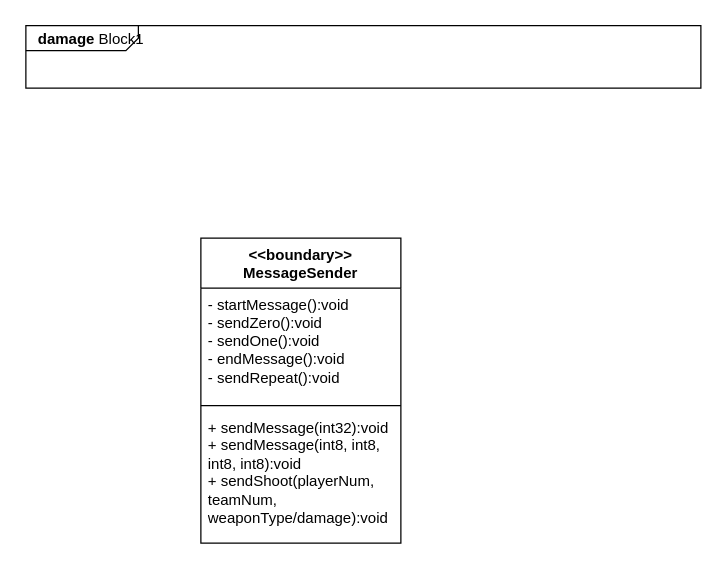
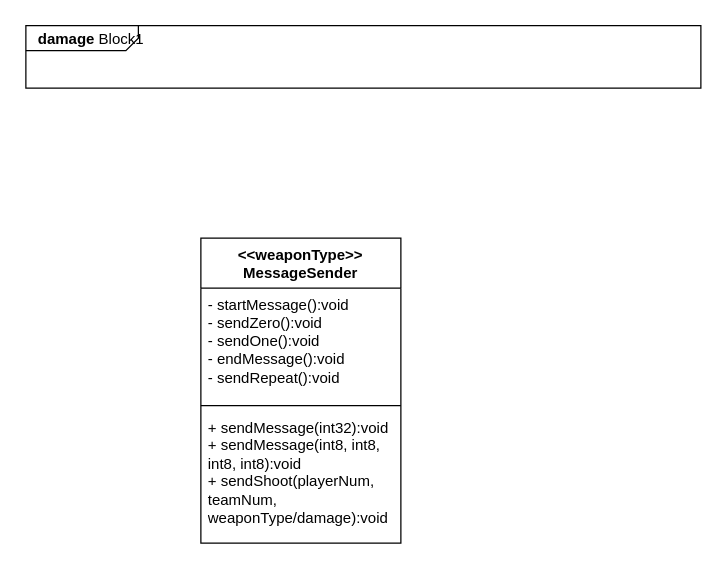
  <mxCell id="0" />
  <mxCell id="1" parent="0" />
  <mxCell id="2" value="&lt;p style=&quot;margin:0px;margin-top:4px;margin-left:10px;text-align:left;&quot;&gt;&lt;b&gt;damage&lt;/b&gt;   Block1&lt;/p&gt;" style="html=1;shape=mxgraph.sysml.package;html=1;overflow=fill;whiteSpace=wrap;" parent="1" vertex="1"><mxGeometry x="20" y="20" width="540" height="50" as="geometry" /></mxCell>
- <mxCell id="3" value="&amp;lt;&amp;lt;boundary&amp;gt;&amp;gt;&lt;br&gt;MessageSender" style="swimlane;fontStyle=1;align=center;verticalAlign=top;childLayout=stackLayout;horizontal=1;startSize=40;horizontalStack=0;resizeParent=1;resizeParentMax=0;resizeLast=0;collapsible=1;marginBottom=0;whiteSpace=wrap;html=1;" vertex="1" parent="1"><mxGeometry x="160" y="190" width="160" height="244" as="geometry" /></mxCell>
+ <mxCell id="3" value="&amp;lt;&amp;lt;weaponType&amp;gt;&amp;gt;&lt;br&gt;MessageSender" style="swimlane;fontStyle=1;align=center;verticalAlign=top;childLayout=stackLayout;horizontal=1;startSize=40;horizontalStack=0;resizeParent=1;resizeParentMax=0;resizeLast=0;collapsible=1;marginBottom=0;whiteSpace=wrap;html=1;" vertex="1" parent="1"><mxGeometry x="160" y="190" width="160" height="244" as="geometry" /></mxCell>
  <mxCell id="4" value="- startMessage():void&lt;br&gt;- sendZero():void&lt;br&gt;- sendOne():void&lt;br&gt;- endMessage():void&lt;br&gt;- sendRepeat():void" style="text;strokeColor=none;fillColor=none;align=left;verticalAlign=top;spacingLeft=4;spacingRight=4;overflow=hidden;rotatable=0;points=[[0,0.5],[1,0.5]];portConstraint=eastwest;whiteSpace=wrap;html=1;" vertex="1" parent="3"><mxGeometry y="40" width="160" height="90" as="geometry" /></mxCell>
  <mxCell id="5" value="" style="line;strokeWidth=1;fillColor=none;align=left;verticalAlign=middle;spacingTop=-1;spacingLeft=3;spacingRight=3;rotatable=0;labelPosition=right;points=[];portConstraint=eastwest;strokeColor=inherit;" vertex="1" parent="3"><mxGeometry y="130" width="160" height="8" as="geometry" /></mxCell>
  <mxCell id="6" value="+ sendMessage(int32):void&lt;br style=&quot;border-color: var(--border-color);&quot;&gt;+ sendMessage(int8, int8, int8, int8):void&lt;br style=&quot;border-color: var(--border-color);&quot;&gt;+ sendShoot(playerNum, teamNum, weaponType/damage):void" style="text;strokeColor=none;fillColor=none;align=left;verticalAlign=top;spacingLeft=4;spacingRight=4;overflow=hidden;rotatable=0;points=[[0,0.5],[1,0.5]];portConstraint=eastwest;whiteSpace=wrap;html=1;" vertex="1" parent="3"><mxGeometry y="138" width="160" height="106" as="geometry" /></mxCell>
